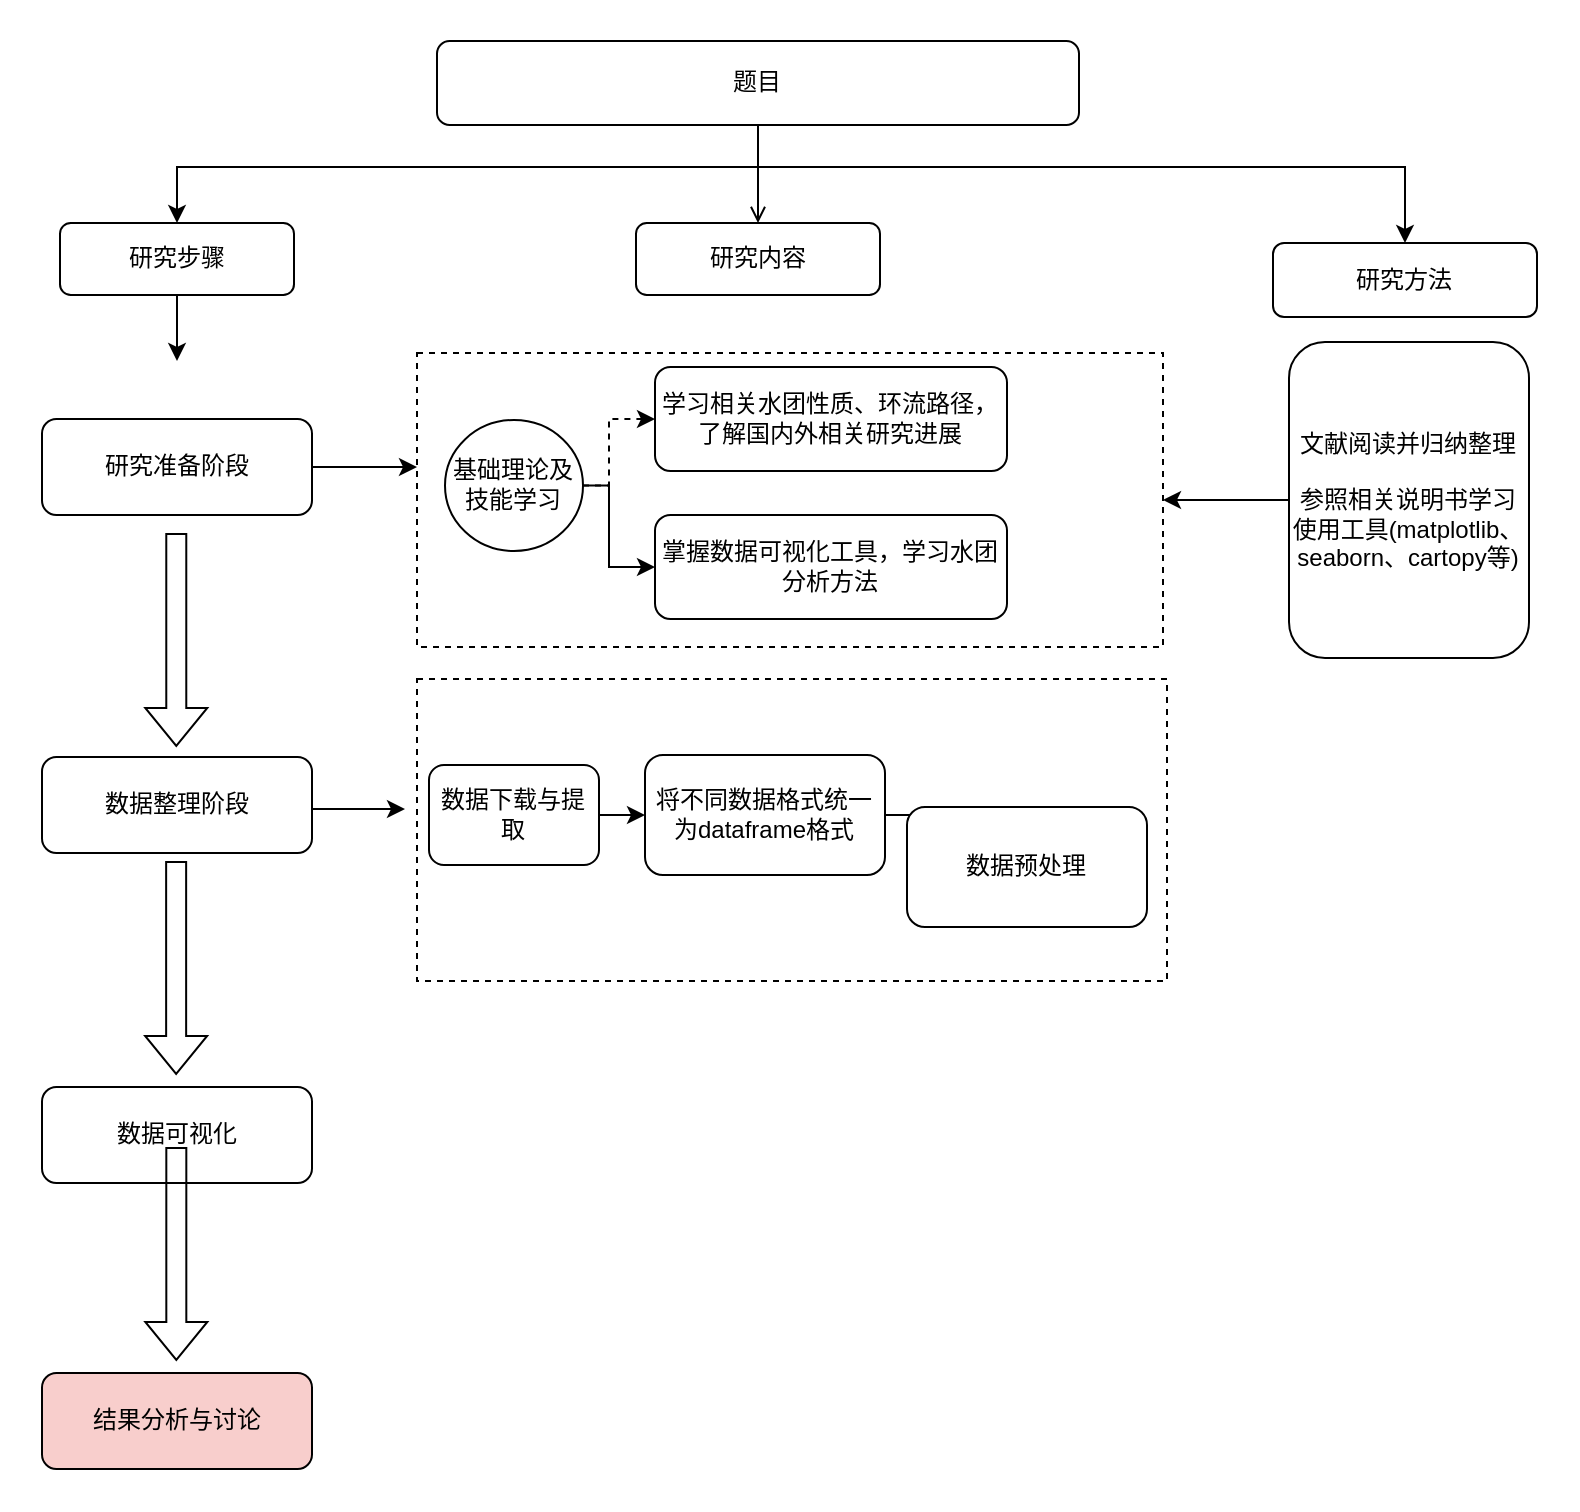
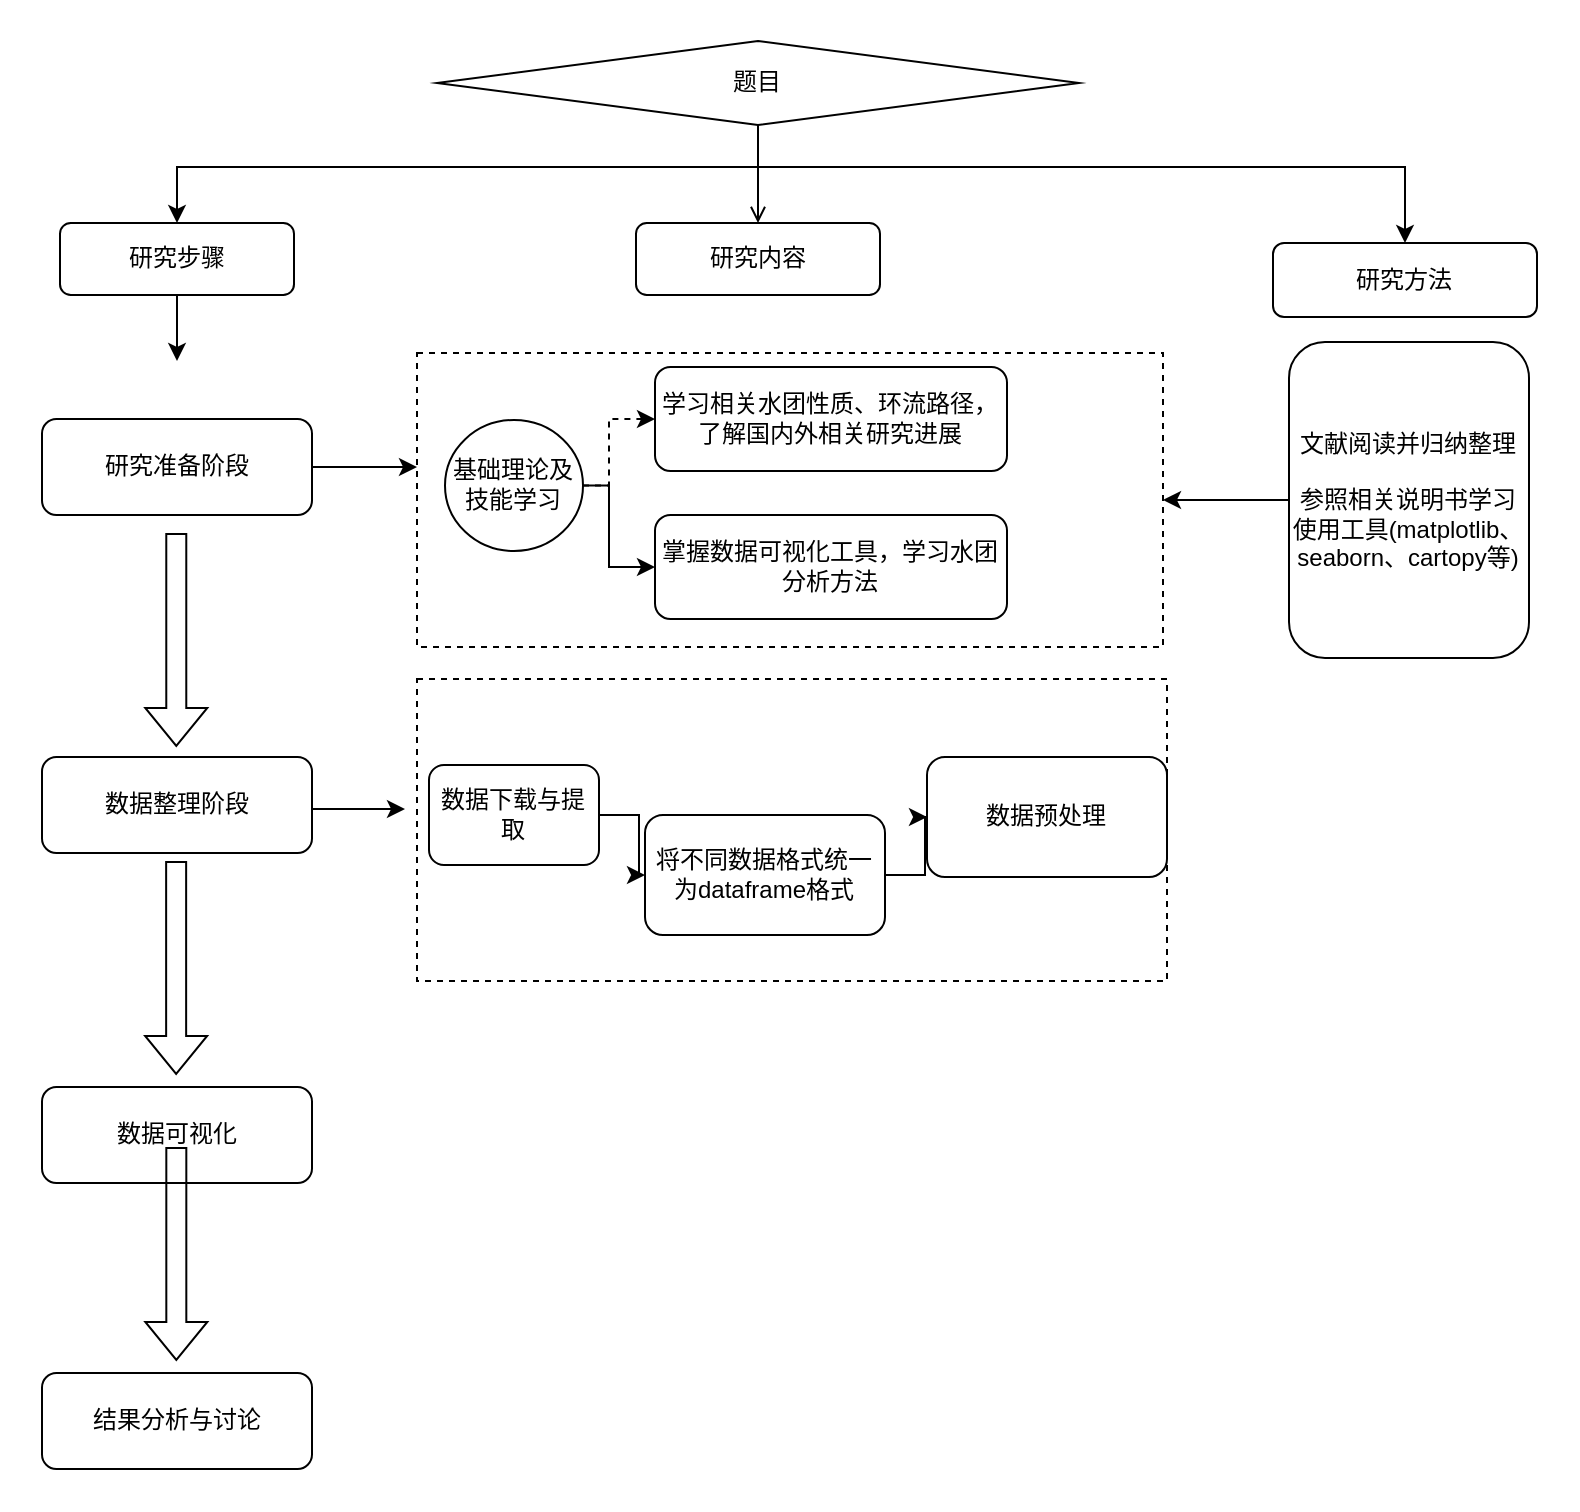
  <mxCell id="0" />
  <mxCell id="1" parent="0" />
  <mxCell id="2" value="" style="rounded=0;whiteSpace=wrap;html=1;dashed=1;" vertex="1" parent="1"><mxGeometry x="208" y="339" width="375" height="151" as="geometry" /></mxCell>
  <mxCell id="3" value="" style="rounded=0;whiteSpace=wrap;html=1;dashed=1;" vertex="1" parent="1"><mxGeometry x="208" y="176" width="373" height="147" as="geometry" /></mxCell>
- <mxCell id="4" value="题目" style="rounded=1;whiteSpace=wrap;html=1;" parent="1" vertex="1"><mxGeometry x="218" y="20" width="321" height="42" as="geometry" /></mxCell>
+ <mxCell id="4" value="题目" style="rhombus;whiteSpace=wrap;html=1;" parent="1" vertex="1"><mxGeometry x="218" y="20" width="321" height="42" as="geometry" /></mxCell>
  <mxCell id="5" value="研究步骤" style="rounded=1;whiteSpace=wrap;html=1;" parent="1" vertex="1"><mxGeometry x="29.5" y="111" width="117" height="36" as="geometry" /></mxCell>
  <mxCell id="6" value="研究方法" style="rounded=1;whiteSpace=wrap;html=1;" parent="1" vertex="1"><mxGeometry x="636" y="121" width="132" height="37" as="geometry" /></mxCell>
  <mxCell id="7" value="研究内容" style="rounded=1;whiteSpace=wrap;html=1;" parent="1" vertex="1"><mxGeometry x="317.5" y="111" width="122" height="36" as="geometry" /></mxCell>
  <mxCell id="8" value="研究准备阶段" style="rounded=1;whiteSpace=wrap;html=1;" parent="1" vertex="1"><mxGeometry x="20.5" y="209" width="135" height="48" as="geometry" /></mxCell>
  <mxCell id="9" value="数据整理阶段" style="rounded=1;whiteSpace=wrap;html=1;" parent="1" vertex="1"><mxGeometry x="20.5" y="378" width="135" height="48" as="geometry" /></mxCell>
  <mxCell id="10" value="数据可视化" style="rounded=1;whiteSpace=wrap;html=1;" parent="1" vertex="1"><mxGeometry x="20.5" y="543" width="135" height="48" as="geometry" /></mxCell>
- <mxCell id="11" value="结果分析与讨论" style="rounded=1;whiteSpace=wrap;html=1;fillColor=#f8cecc;" parent="1" vertex="1"><mxGeometry x="20.5" y="686" width="135" height="48" as="geometry" /></mxCell>
+ <mxCell id="11" value="结果分析与讨论" style="rounded=1;whiteSpace=wrap;html=1;" parent="1" vertex="1"><mxGeometry x="20.5" y="686" width="135" height="48" as="geometry" /></mxCell>
  <mxCell id="12" value="" style="endArrow=open;html=1;rounded=0;exitX=0.5;exitY=1;exitDx=0;exitDy=0;entryX=0.5;entryY=0;entryDx=0;entryDy=0;" edge="1" parent="1" source="4" target="7"><mxGeometry width="50" height="50" relative="1" as="geometry"><mxPoint x="259" y="279" as="sourcePoint" /><mxPoint x="309" y="229" as="targetPoint" /><Array as="points" /></mxGeometry></mxCell>
  <mxCell id="13" value="" style="endArrow=classic;html=1;rounded=0;entryX=0.5;entryY=0;entryDx=0;entryDy=0;" edge="1" parent="1" target="6"><mxGeometry width="50" height="50" relative="1" as="geometry"><mxPoint x="378" y="83" as="sourcePoint" /><mxPoint x="728" y="110" as="targetPoint" /><Array as="points"><mxPoint x="702" y="83" /></Array></mxGeometry></mxCell>
  <mxCell id="14" value="" style="endArrow=classic;html=1;rounded=0;entryX=0.5;entryY=0;entryDx=0;entryDy=0;" edge="1" parent="1" target="5"><mxGeometry width="50" height="50" relative="1" as="geometry"><mxPoint x="378" y="83" as="sourcePoint" /><mxPoint x="309" y="229" as="targetPoint" /><Array as="points"><mxPoint x="88" y="83" /></Array></mxGeometry></mxCell>
  <mxCell id="15" value="" style="endArrow=classic;html=1;rounded=0;exitX=0.5;exitY=1;exitDx=0;exitDy=0;" edge="1" parent="1" source="5"><mxGeometry width="50" height="50" relative="1" as="geometry"><mxPoint x="158" y="494" as="sourcePoint" /><mxPoint x="88" y="180" as="targetPoint" /></mxGeometry></mxCell>
  <mxCell id="16" value="" style="endArrow=classic;html=1;rounded=0;exitX=1;exitY=0.5;exitDx=0;exitDy=0;entryX=0;entryY=0.388;entryDx=0;entryDy=0;entryPerimeter=0;" edge="1" parent="1" source="8" target="3"><mxGeometry width="50" height="50" relative="1" as="geometry"><mxPoint x="158" y="389" as="sourcePoint" /><mxPoint x="195" y="233" as="targetPoint" /></mxGeometry></mxCell>
  <mxCell id="17" value="" style="edgeStyle=orthogonalEdgeStyle;rounded=0;orthogonalLoop=1;jettySize=auto;html=1;" edge="1" parent="1" source="19" target="21"><mxGeometry relative="1" as="geometry"><Array as="points"><mxPoint x="304" y="242" /><mxPoint x="304" y="283" /></Array></mxGeometry></mxCell>
  <mxCell id="18" value="" style="edgeStyle=orthogonalEdgeStyle;rounded=0;orthogonalLoop=1;jettySize=auto;html=1;entryX=0;entryY=0.5;entryDx=0;entryDy=0;dashed=1;" edge="1" parent="1" source="19" target="20"><mxGeometry relative="1" as="geometry"><Array as="points"><mxPoint x="304" y="242" /><mxPoint x="304" y="209" /></Array></mxGeometry></mxCell>
  <mxCell id="19" value="基础理论及技能学习" style="ellipse;whiteSpace=wrap;html=1;" vertex="1" parent="1"><mxGeometry x="222" y="209.5" width="69" height="65.5" as="geometry" /></mxCell>
  <mxCell id="20" value="学习相关水团性质、环流路径，了解国内外相关研究进展" style="rounded=1;whiteSpace=wrap;html=1;" vertex="1" parent="1"><mxGeometry x="327" y="183" width="176" height="52" as="geometry" /></mxCell>
  <mxCell id="21" value="掌握数据可视化工具，学习水团分析方法" style="rounded=1;whiteSpace=wrap;html=1;" vertex="1" parent="1"><mxGeometry x="327" y="257" width="176" height="52" as="geometry" /></mxCell>
  <mxCell id="22" value="" style="edgeStyle=orthogonalEdgeStyle;rounded=0;orthogonalLoop=1;jettySize=auto;html=1;" edge="1" parent="1" source="23" target="3"><mxGeometry relative="1" as="geometry" /></mxCell>
  <mxCell id="23" value="文献阅读并归纳整理&lt;div&gt;&lt;br&gt;&lt;div&gt;参照相关说明书学习使用工具(matplotlib、seaborn、cartopy等)&lt;/div&gt;&lt;/div&gt;" style="rounded=1;whiteSpace=wrap;html=1;" vertex="1" parent="1"><mxGeometry x="644" y="170.5" width="120" height="158" as="geometry" /></mxCell>
  <mxCell id="24" value="" style="shape=flexArrow;endArrow=classic;html=1;rounded=0;" edge="1" parent="1"><mxGeometry width="50" height="50" relative="1" as="geometry"><mxPoint x="87.64" y="266" as="sourcePoint" /><mxPoint x="87.64" y="373" as="targetPoint" /></mxGeometry></mxCell>
  <mxCell id="25" value="" style="shape=flexArrow;endArrow=classic;html=1;rounded=0;" edge="1" parent="1"><mxGeometry width="50" height="50" relative="1" as="geometry"><mxPoint x="87.57" y="430" as="sourcePoint" /><mxPoint x="87.57" y="537" as="targetPoint" /></mxGeometry></mxCell>
  <mxCell id="26" value="" style="shape=flexArrow;endArrow=classic;html=1;rounded=0;" edge="1" parent="1"><mxGeometry width="50" height="50" relative="1" as="geometry"><mxPoint x="87.66" y="573" as="sourcePoint" /><mxPoint x="87.66" y="680" as="targetPoint" /></mxGeometry></mxCell>
  <mxCell id="27" value="" style="endArrow=classic;html=1;rounded=0;" edge="1" parent="1"><mxGeometry width="50" height="50" relative="1" as="geometry"><mxPoint x="155.5" y="404" as="sourcePoint" /><mxPoint x="202" y="404" as="targetPoint" /></mxGeometry></mxCell>
  <mxCell id="28" value="" style="edgeStyle=orthogonalEdgeStyle;rounded=0;orthogonalLoop=1;jettySize=auto;html=1;" edge="1" parent="1" source="29" target="31"><mxGeometry relative="1" as="geometry" /></mxCell>
  <mxCell id="29" value="数据下载与提取" style="rounded=1;whiteSpace=wrap;html=1;" vertex="1" parent="1"><mxGeometry x="214" y="382" width="85" height="50" as="geometry" /></mxCell>
  <mxCell id="30" value="" style="edgeStyle=orthogonalEdgeStyle;rounded=0;orthogonalLoop=1;jettySize=auto;html=1;" edge="1" parent="1" source="31" target="32"><mxGeometry relative="1" as="geometry" /></mxCell>
- <mxCell id="31" value="将不同数据格式统一为dataframe格式" style="whiteSpace=wrap;html=1;rounded=1;" vertex="1" parent="1"><mxGeometry x="322" y="377" width="120" height="60" as="geometry" /></mxCell>
- <mxCell id="32" value="数据预处理" style="whiteSpace=wrap;html=1;rounded=1;" vertex="1" parent="1"><mxGeometry x="453" y="403" width="120" height="60" as="geometry" /></mxCell>
+ <mxCell id="31" value="将不同数据格式统一为dataframe格式" style="whiteSpace=wrap;html=1;rounded=1;" vertex="1" parent="1"><mxGeometry x="322" y="407" width="120" height="60" as="geometry" /></mxCell>
+ <mxCell id="32" value="数据预处理" style="whiteSpace=wrap;html=1;rounded=1;" vertex="1" parent="1"><mxGeometry x="463" y="378" width="120" height="60" as="geometry" /></mxCell>
